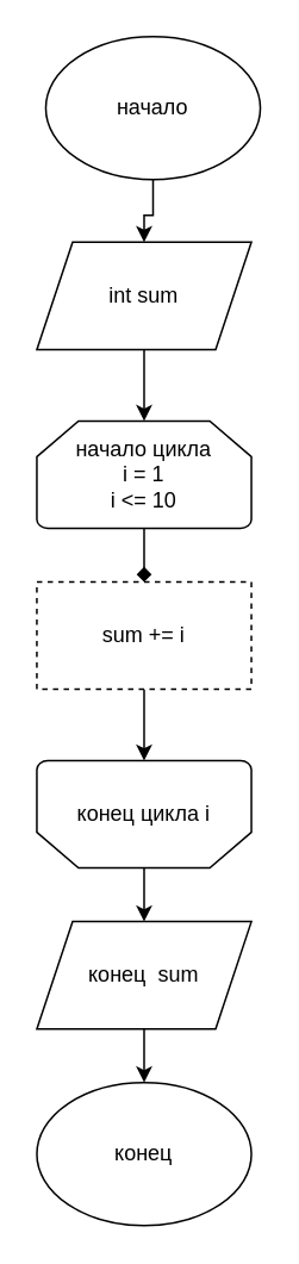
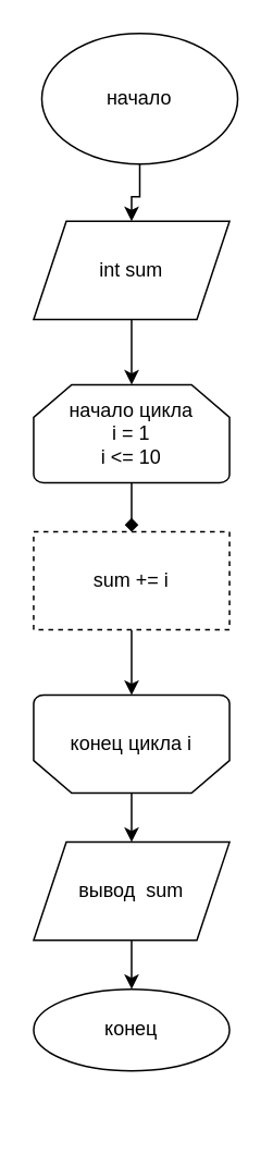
  <mxCell id="0" />
  <mxCell id="1" parent="0" />
  <mxCell id="2" value="" style="edgeStyle=orthogonalEdgeStyle;rounded=0;orthogonalLoop=1;jettySize=auto;html=1;" edge="1" parent="1" source="8"><mxGeometry relative="1" as="geometry"><mxPoint x="80" y="235" as="targetPoint" /></mxGeometry></mxCell>
  <mxCell id="3" value="начало" style="ellipse;whiteSpace=wrap;html=1;" vertex="1" parent="1"><mxGeometry x="25" y="20" width="120" height="80" as="geometry" /></mxCell>
  <mxCell id="4" value="" style="edgeStyle=orthogonalEdgeStyle;rounded=0;orthogonalLoop=1;jettySize=auto;html=1;" edge="1" parent="1" source="5" target="13"><mxGeometry relative="1" as="geometry" /></mxCell>
  <mxCell id="5" value="sum += i" style="whiteSpace=wrap;html=1;dashed=1;" vertex="1" parent="1"><mxGeometry x="20" y="325" width="120" height="60" as="geometry" /></mxCell>
  <mxCell id="6" value="" style="edgeStyle=orthogonalEdgeStyle;rounded=0;orthogonalLoop=1;jettySize=auto;html=1;endArrow=diamond;" edge="1" parent="1" source="7" target="5"><mxGeometry relative="1" as="geometry" /></mxCell>
  <mxCell id="7" value="начало цикла&lt;br&gt;i = 1&lt;br&gt;i &amp;lt;= 10" style="strokeWidth=1;html=1;shape=mxgraph.flowchart.loop_limit;whiteSpace=wrap;labelBackgroundColor=none;labelBorderColor=none;verticalAlign=middle;horizontal=1;" vertex="1" parent="1"><mxGeometry x="20" y="235" width="120" height="60" as="geometry" /></mxCell>
  <mxCell id="8" value="int sum" style="shape=parallelogram;perimeter=parallelogramPerimeter;whiteSpace=wrap;html=1;fixedSize=1;" vertex="1" parent="1"><mxGeometry x="20" y="135" width="120" height="60" as="geometry" /></mxCell>
  <mxCell id="9" value="" style="edgeStyle=orthogonalEdgeStyle;rounded=0;orthogonalLoop=1;jettySize=auto;html=1;" edge="1" parent="1" source="3" target="8"><mxGeometry relative="1" as="geometry"><mxPoint x="80" y="115" as="sourcePoint" /><mxPoint x="80" y="235" as="targetPoint" /></mxGeometry></mxCell>
  <mxCell id="10" value="" style="edgeStyle=orthogonalEdgeStyle;rounded=0;orthogonalLoop=1;jettySize=auto;html=1;" edge="1" parent="1" source="11" target="14"><mxGeometry relative="1" as="geometry" /></mxCell>
- <mxCell id="11" value="конец&amp;nbsp; sum" style="shape=parallelogram;perimeter=parallelogramPerimeter;whiteSpace=wrap;html=1;fixedSize=1;strokeWidth=1;" vertex="1" parent="1"><mxGeometry x="20" y="515" width="120" height="60" as="geometry" /></mxCell>
+ <mxCell id="11" value="вывод&amp;nbsp; sum" style="shape=parallelogram;perimeter=parallelogramPerimeter;whiteSpace=wrap;html=1;fixedSize=1;strokeWidth=1;" vertex="1" parent="1"><mxGeometry x="20" y="515" width="120" height="60" as="geometry" /></mxCell>
  <mxCell id="12" value="" style="edgeStyle=orthogonalEdgeStyle;rounded=0;orthogonalLoop=1;jettySize=auto;html=1;" edge="1" parent="1" source="13" target="11"><mxGeometry relative="1" as="geometry" /></mxCell>
  <mxCell id="13" value="конец цикла i" style="strokeWidth=1;shape=mxgraph.flowchart.loop_limit;whiteSpace=wrap;rotation=0;horizontal=1;html=1;direction=west;flipV=0;" vertex="1" parent="1"><mxGeometry x="20" y="425" width="120" height="60" as="geometry" /></mxCell>
- <mxCell id="14" value="конец" style="ellipse;whiteSpace=wrap;html=1;strokeWidth=1;" vertex="1" parent="1"><mxGeometry x="20" y="605" width="120" height="80" as="geometry" /></mxCell>
+ <mxCell id="14" value="конец" style="ellipse;whiteSpace=wrap;html=1;strokeWidth=1;" vertex="1" parent="1"><mxGeometry x="20" y="605" width="120" height="50" as="geometry" /></mxCell>
